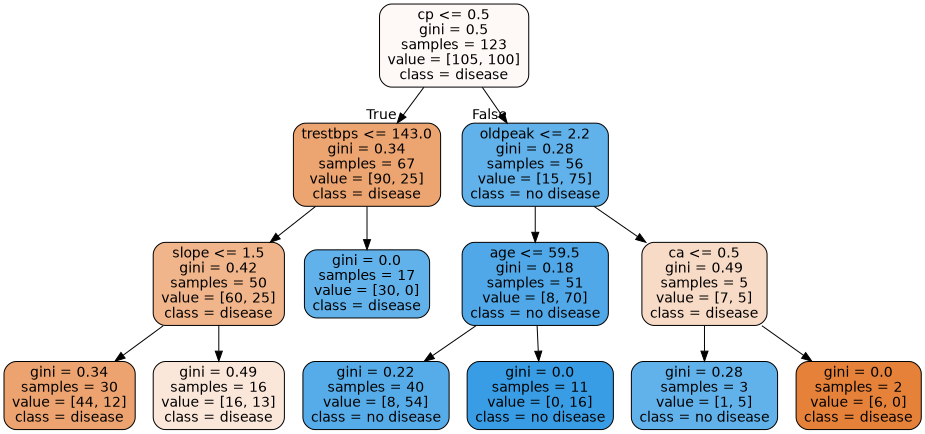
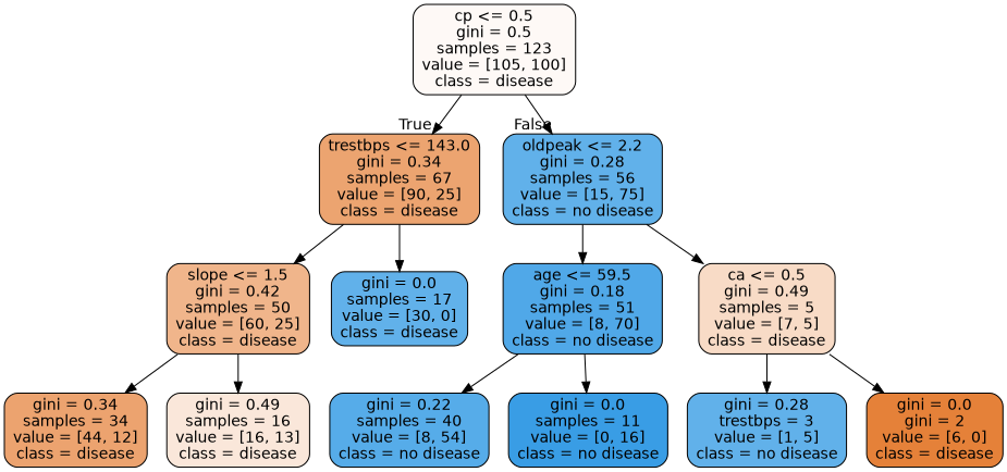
  digraph {
    node [color=black fillcolor="#61b1ea" fontname=helvetica shape=box style="filled, rounded"]
    edge [fontname=helvetica]
    n1 [fillcolor="#fef9f6" label="cp <= 0.5\ngini = 0.5\nsamples = 123\nvalue = [105, 100]\nclass = disease"]
    n2 [fillcolor="#eca470" label="trestbps <= 143.0\ngini = 0.34\nsamples = 67\nvalue = [90, 25]\nclass = disease"]
    n3 [label="oldpeak <= 2.2\ngini = 0.28\nsamples = 56\nvalue = [15, 75]\nclass = no disease"]
    n4 [fillcolor="#f0b58b" label="slope <= 1.5\ngini = 0.42\nsamples = 50\nvalue = [60, 25]\nclass = disease"]
    n5 [label="gini = 0.0\nsamples = 17\nvalue = [30, 0]\nclass = disease"]
    n6 [fillcolor="#50a8e8" label="age <= 59.5\ngini = 0.18\nsamples = 51\nvalue = [8, 70]\nclass = no disease"]
    n7 [fillcolor="#f8dbc6" label="ca <= 0.5\ngini = 0.49\nsamples = 5\nvalue = [7, 5]\nclass = disease"]
-   n8 [fillcolor="#eca36f" label="gini = 0.34\nsamples = 30\nvalue = [44, 12]\nclass = disease"]
+   n8 [fillcolor="#eca36f" label="gini = 0.34\nsamples = 34\nvalue = [44, 12]\nclass = disease"]
    n9 [fillcolor="#fae7da" label="gini = 0.49\nsamples = 16\nvalue = [16, 13]\nclass = disease"]
    n10 [fillcolor="#56ace9" label="gini = 0.22\nsamples = 40\nvalue = [8, 54]\nclass = no disease"]
    n11 [fillcolor="#399de5" label="gini = 0.0\nsamples = 11\nvalue = [0, 16]\nclass = no disease"]
-   n12 [label="gini = 0.28\nsamples = 3\nvalue = [1, 5]\nclass = no disease"]
-   n13 [fillcolor="#e58139" label="gini = 0.0\nsamples = 2\nvalue = [6, 0]\nclass = disease"]
+   n12 [label="gini = 0.28\ntrestbps = 3\nvalue = [1, 5]\nclass = no disease"]
+   n13 [fillcolor="#e58139" label="gini = 0.0\ngini = 2\nvalue = [6, 0]\nclass = disease"]
    n1 -> n2 [headlabel=True labelangle=45 labeldistance=2.5]
    n1 -> n3 [headlabel=False labelangle=-45 labeldistance=2.5]
    n2 -> n4
    n2 -> n5
    n3 -> n6
    n3 -> n7
    n4 -> n8
    n4 -> n9
    n6 -> n10
    n6 -> n11
    n7 -> n12
    n7 -> n13
  }
